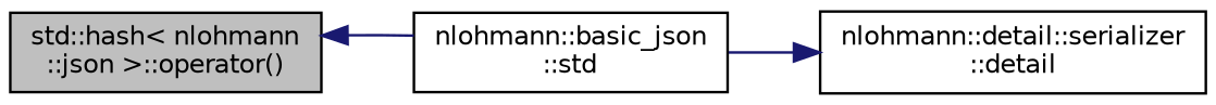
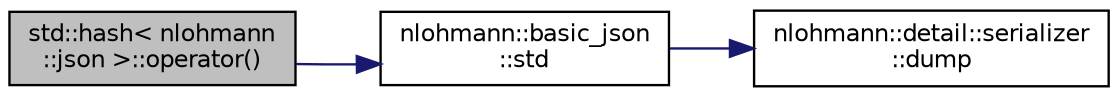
  digraph {
    rankdir=LR
    node [color=black fillcolor=white fontname=Helvetica fontsize=10 shape=record style=filled]
    edge [color=midnightblue fontname=Helvetica fontsize=10 labelfontname=Helvetica labelfontsize=10 style=solid]
    n1 [fillcolor=grey75 fontcolor=black height=0.2 label="std::hash\< nlohmann\l::json \>::operator()" width=0.4]
    n2 [height=0.2 label="nlohmann::basic_json\l::std" width=0.4]
-   n3 [height=0.2 label="nlohmann::detail::serializer\l::detail" width=0.4]
-   n2 -> n1
+   n3 [height=0.2 label="nlohmann::detail::serializer\l::dump" width=0.4]
+   n1 -> n2
    n2 -> n3
  }
